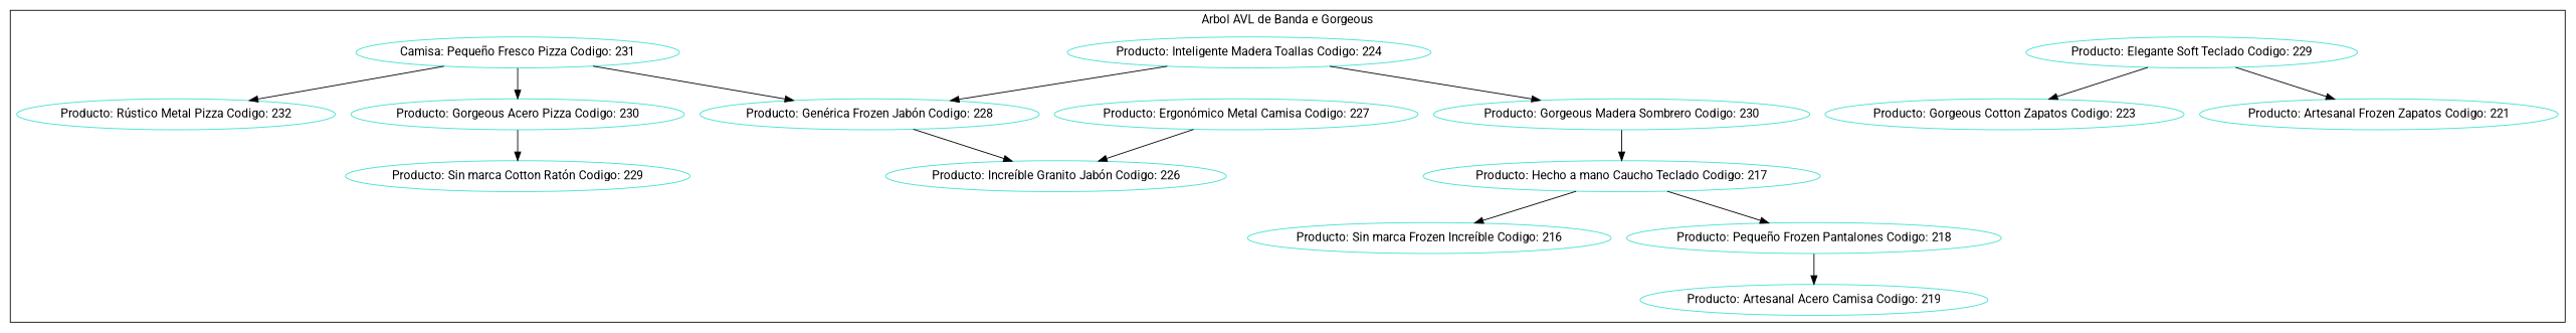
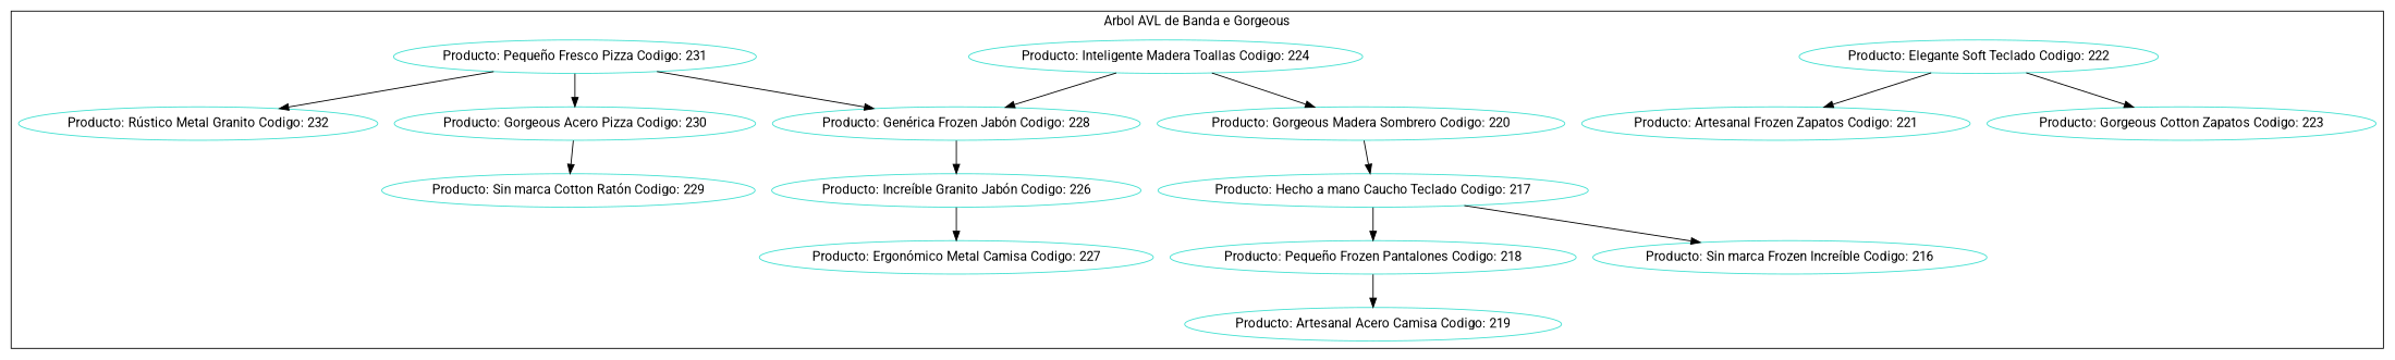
  digraph {
    fontname=Roboto
    node [color=turquoise fontname=Roboto]
    edge [fontname=Roboto]
    n1 [label="Producto: Inteligente Madera Toallas Codigo: 224"]
-   n2 [label="Producto: Gorgeous Madera Sombrero Codigo: 230"]
+   n2 [label="Producto: Gorgeous Madera Sombrero Codigo: 220"]
    n3 [label="Producto: Genérica Frozen Jabón Codigo: 228"]
    n4 [label="Producto: Hecho a mano Caucho Teclado Codigo: 217"]
-   n5 [label="Producto: Elegante Soft Teclado Codigo: 229"]
+   n5 [label="Producto: Elegante Soft Teclado Codigo: 222"]
    n6 [label="Producto: Sin marca Frozen Increíble Codigo: 216"]
    n7 [label="Producto: Pequeño Frozen Pantalones Codigo: 218"]
    n8 [label="Producto: Artesanal Acero Camisa Codigo: 219"]
    n9 [label="Producto: Artesanal Frozen Zapatos Codigo: 221"]
    n10 [label="Producto: Gorgeous Cotton Zapatos Codigo: 223"]
    n11 [label="Producto: Increíble Granito Jabón Codigo: 226"]
-   n12 [label="Camisa: Pequeño Fresco Pizza Codigo: 231"]
+   n12 [label="Producto: Pequeño Fresco Pizza Codigo: 231"]
    n13 [label="Producto: Ergonómico Metal Camisa Codigo: 227"]
    n14 [label="Producto: Gorgeous Acero Pizza Codigo: 230"]
-   n15 [label="Producto: Rústico Metal Pizza Codigo: 232"]
+   n15 [label="Producto: Rústico Metal Granito Codigo: 232"]
    n16 [label="Producto: Sin marca Cotton Ratón Codigo: 229"]
    subgraph cluster_1 {
      color=black
      label="Arbol AVL de Banda e Gorgeous"
      n1
      n2
      n3
      n4
      n5
      n6
      n7
      n8
      n9
      n10
      n11
      n12
      n13
      n14
      n15
      n16
    }
    n1 -> n2
    n1 -> n3
    n2 -> n4
    n3 -> n11
    n4 -> n6
    n4 -> n7
    n5 -> n9
    n5 -> n10
    n7 -> n8
-   n13 -> n11
+   n11 -> n13
    n12 -> n3
    n12 -> n14
    n12 -> n15
    n14 -> n16
  }
